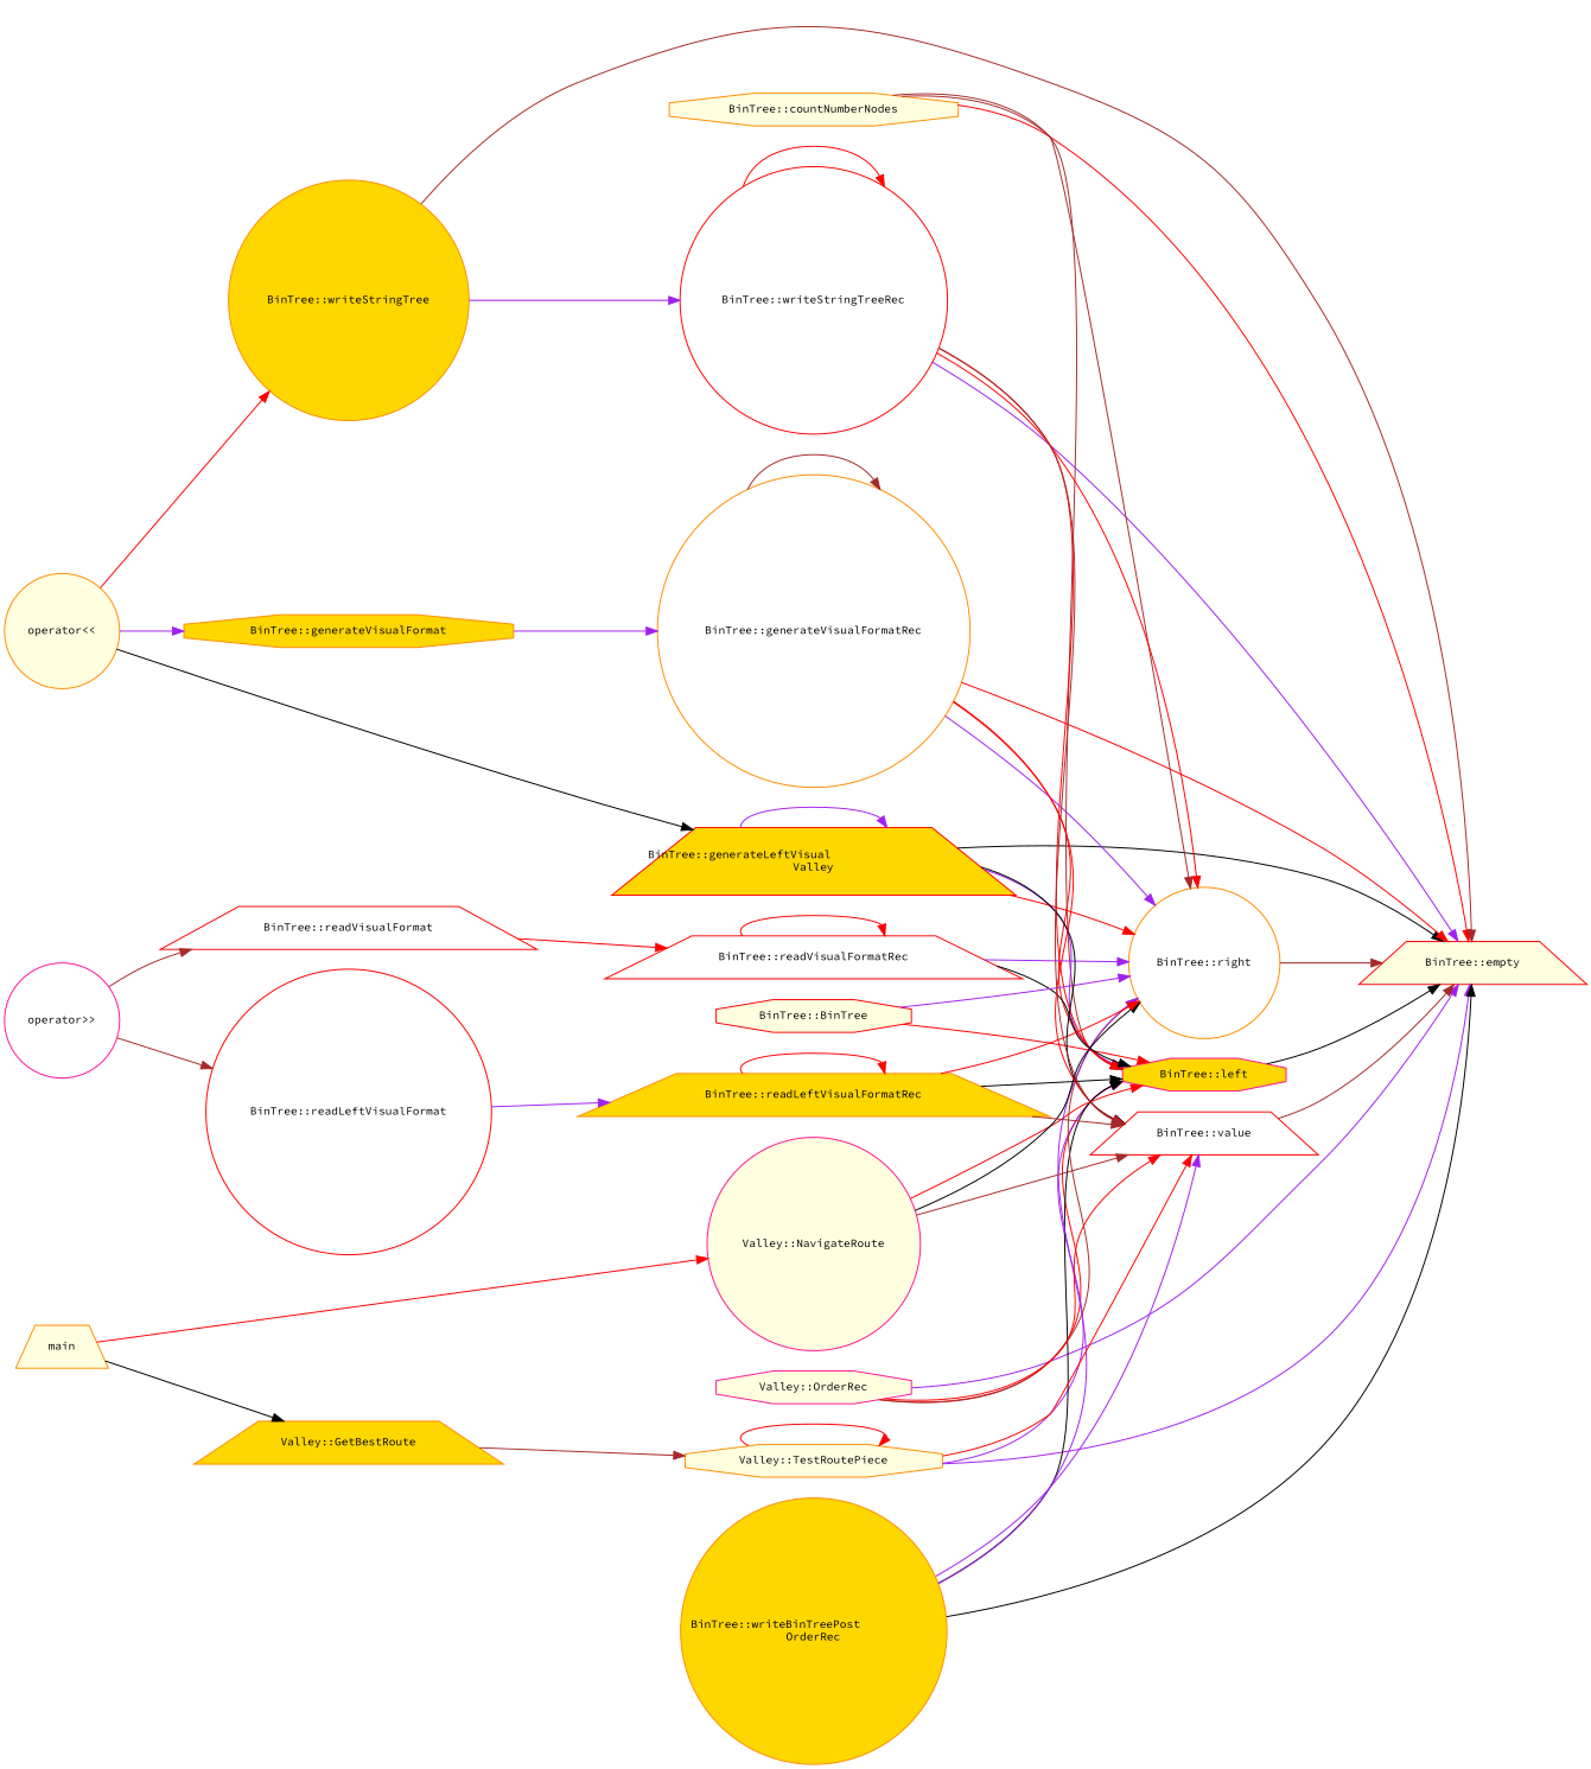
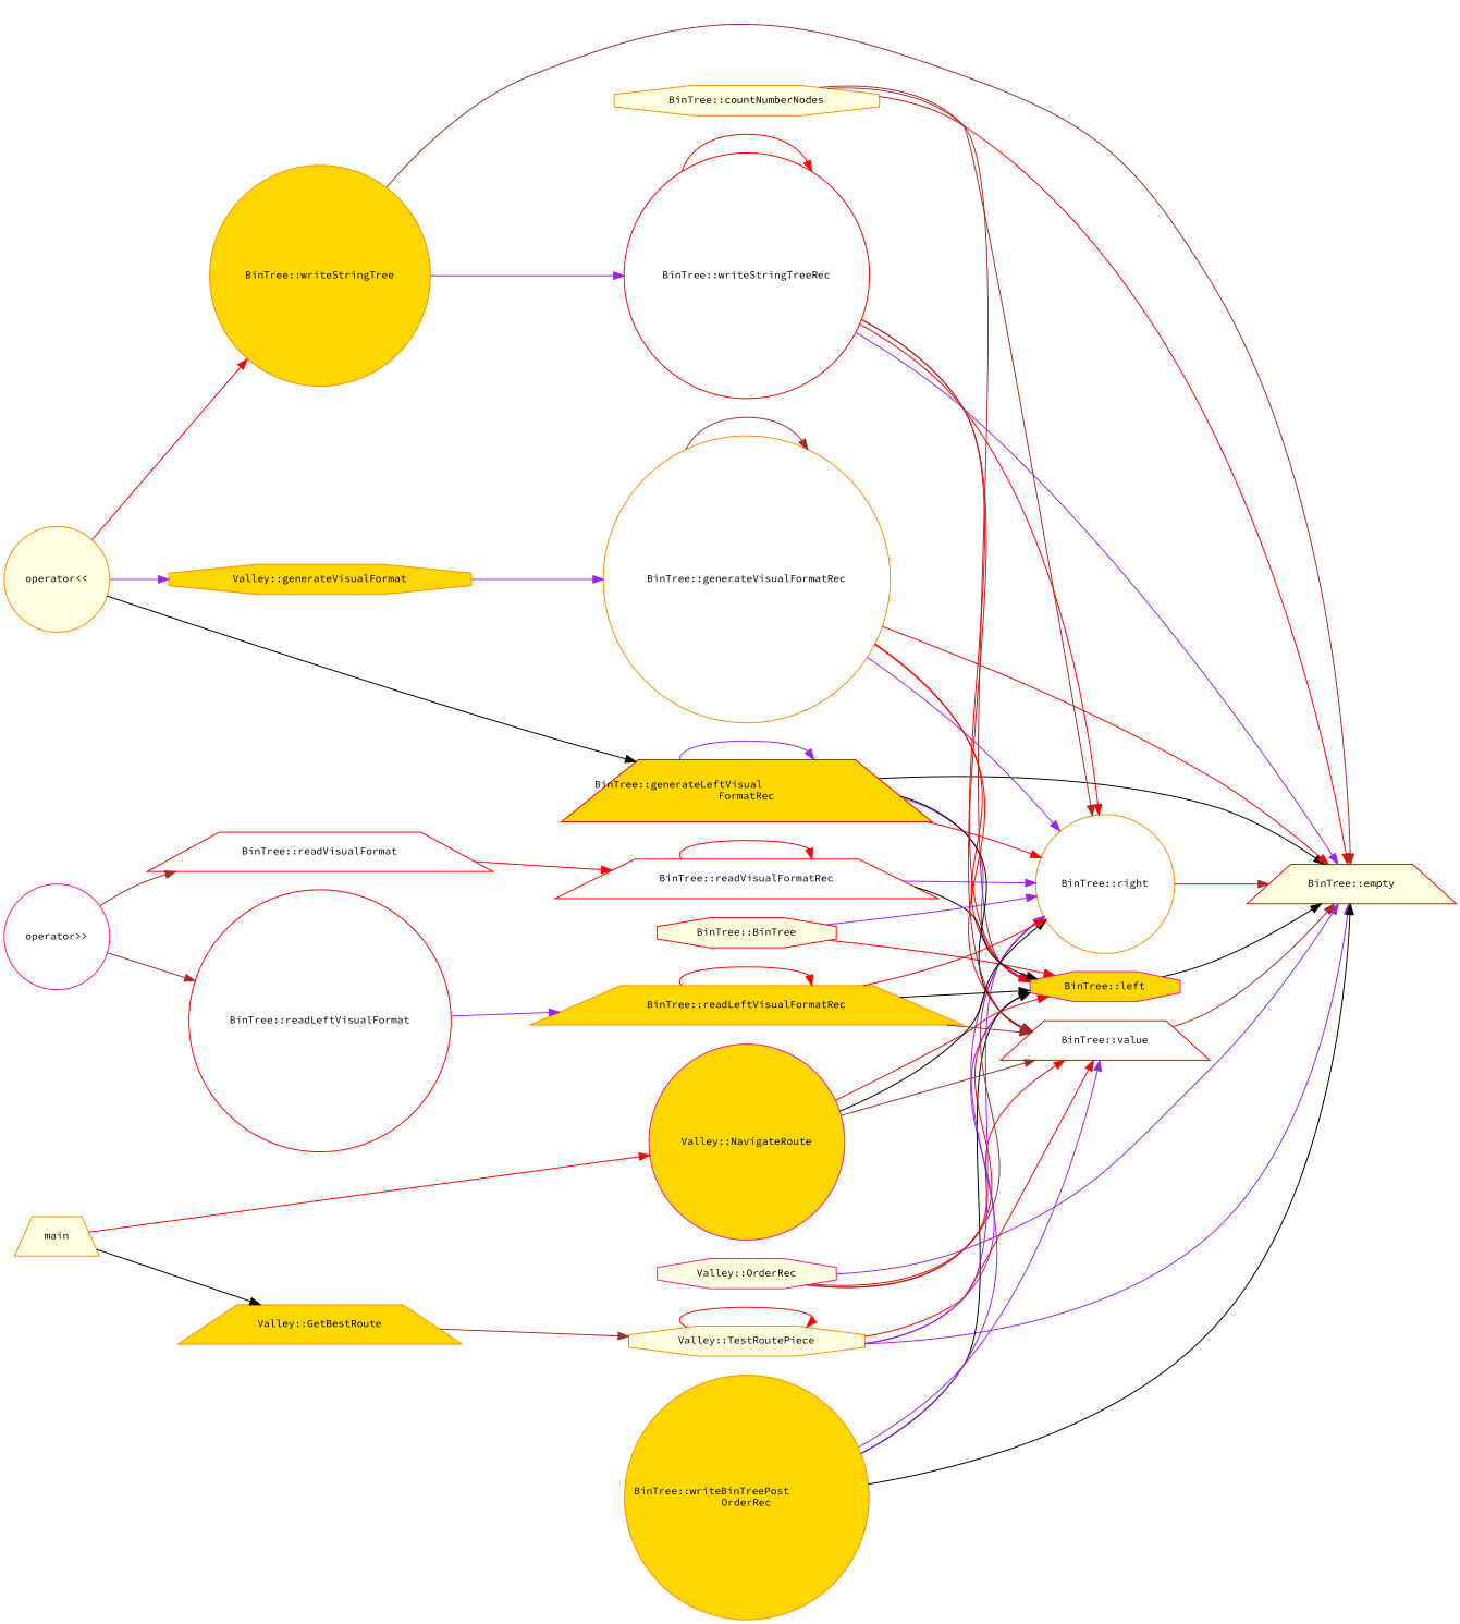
  digraph {
    fontname="Source Code Pro"
    rankdir=RL
    node [color=darkorange fillcolor=gold fontname="Source Code Pro" fontsize=10 shape=circle style=filled]
    edge [color=red dir=back fontname="Source Code Pro" fontsize=10 labelfontname=Helvetica labelfontsize=10 style=solid]
    n1 [color=red fillcolor=lightyellow fontcolor=black height=0.2 label="BinTree::empty" shape=trapezium width=0.4]
    n2 [fillcolor=lightyellow height=0.2 label="BinTree::countNumberNodes" shape=octagon width=0.4]
    n3 [color=deeppink fillcolor=lightyellow height=0.2 label="Valley::OrderRec" shape=octagon width=0.4]
-   n4 [color=red height=0.2 label="BinTree::generateLeftVisual\lValley" shape=trapezium width=0.4]
+   n4 [color=red height=0.2 label="BinTree::generateLeftVisual\lFormatRec" shape=trapezium width=0.4]
    n5 [fillcolor=white height=0.2 label="BinTree::generateVisualFormatRec" width=0.4]
    n6 [color=deeppink height=0.2 label="BinTree::left" shape=octagon width=0.4]
    n7 [fillcolor=lightyellow height=0.2 label="Valley::TestRoutePiece" shape=octagon width=0.4]
    n8 [height=0.2 label="BinTree::writeBinTreePost\lOrderRec" width=0.4]
    n9 [color=red fillcolor=white height=0.2 label="BinTree::writeStringTreeRec" width=0.4]
    n10 [height=0.2 label="BinTree::writeStringTree" width=0.4]
    n11 [fillcolor=white height=0.2 label="BinTree::right" width=0.4]
    n12 [color=red fillcolor=white height=0.2 label="BinTree::value" shape=trapezium width=0.4]
    n13 [fillcolor=lightyellow height=0.2 label="operator\<\<" width=0.4]
-   n14 [height=0.2 label="BinTree::generateVisualFormat" shape=octagon width=0.4]
+   n14 [height=0.2 label="Valley::generateVisualFormat" shape=octagon width=0.4]
    n15 [color=red fillcolor=lightyellow height=0.2 label="BinTree::BinTree" shape=octagon width=0.4]
-   n16 [color=deeppink fillcolor=lightyellow height=0.2 label="Valley::NavigateRoute" width=0.4]
+   n16 [color=deeppink height=0.2 label="Valley::NavigateRoute" width=0.4]
    n17 [height=0.2 label="BinTree::readLeftVisualFormatRec" shape=trapezium width=0.4]
    n18 [color=red fillcolor=white height=0.2 label="BinTree::readVisualFormatRec" shape=trapezium width=0.4]
    n19 [height=0.2 label="Valley::GetBestRoute" shape=trapezium width=0.4]
    n20 [fillcolor=lightyellow height=0.2 label=main shape=trapezium width=0.4]
    n21 [color=red fillcolor=white height=0.2 label="BinTree::readLeftVisualFormat" width=0.4]
    n22 [color=red fillcolor=white height=0.2 label="BinTree::readVisualFormat" shape=trapezium width=0.4]
    n23 [color=deeppink fillcolor=white height=0.2 label="operator\>\>" width=0.4]
    n1 -> n2
    n1 -> n3 [color=purple]
    n1 -> n4 [color=black]
    n1 -> n5
    n1 -> n6 [color=black]
    n1 -> n7 [color=purple]
    n1 -> n8 [color=black]
    n1 -> n9 [color=purple]
    n1 -> n10 [color=brown]
    n1 -> n11 [color=brown]
    n1 -> n12 [color=brown]
    n4 -> n4 [color=purple]
    n4 -> n13 [color=black]
    n5 -> n5 [color=brown]
    n5 -> n14 [color=purple]
    n6 -> n2 [color=brown]
    n6 -> n3
    n6 -> n4 [color=purple]
    n6 -> n5
    n6 -> n7 [color=purple]
    n6 -> n8 [color=black]
    n6 -> n9
    n6 -> n15
    n6 -> n16
    n6 -> n17 [color=black]
    n6 -> n18 [color=black]
    n7 -> n7
    n7 -> n19 [color=brown]
    n9 -> n9
    n9 -> n10 [color=purple]
    n10 -> n13
    n11 -> n2 [color=brown]
    n11 -> n3 [color=brown]
    n11 -> n4
    n11 -> n5 [color=purple]
+   n11 -> n7 [color=purple]
    n11 -> n8 [color=purple]
    n11 -> n9
    n11 -> n15 [color=purple]
    n11 -> n16 [color=black]
    n11 -> n17
    n11 -> n18 [color=purple]
    n12 -> n3
    n12 -> n4 [color=black]
    n12 -> n5
    n12 -> n7
    n12 -> n8 [color=purple]
    n12 -> n9 [color=brown]
    n12 -> n16 [color=brown]
    n12 -> n17 [color=brown]
    n14 -> n13 [color=purple]
    n16 -> n20
    n17 -> n17
    n17 -> n21 [color=purple]
    n18 -> n18
    n18 -> n22
    n19 -> n20 [color=black]
    n21 -> n23 [color=brown]
    n22 -> n23 [color=brown]
  }
